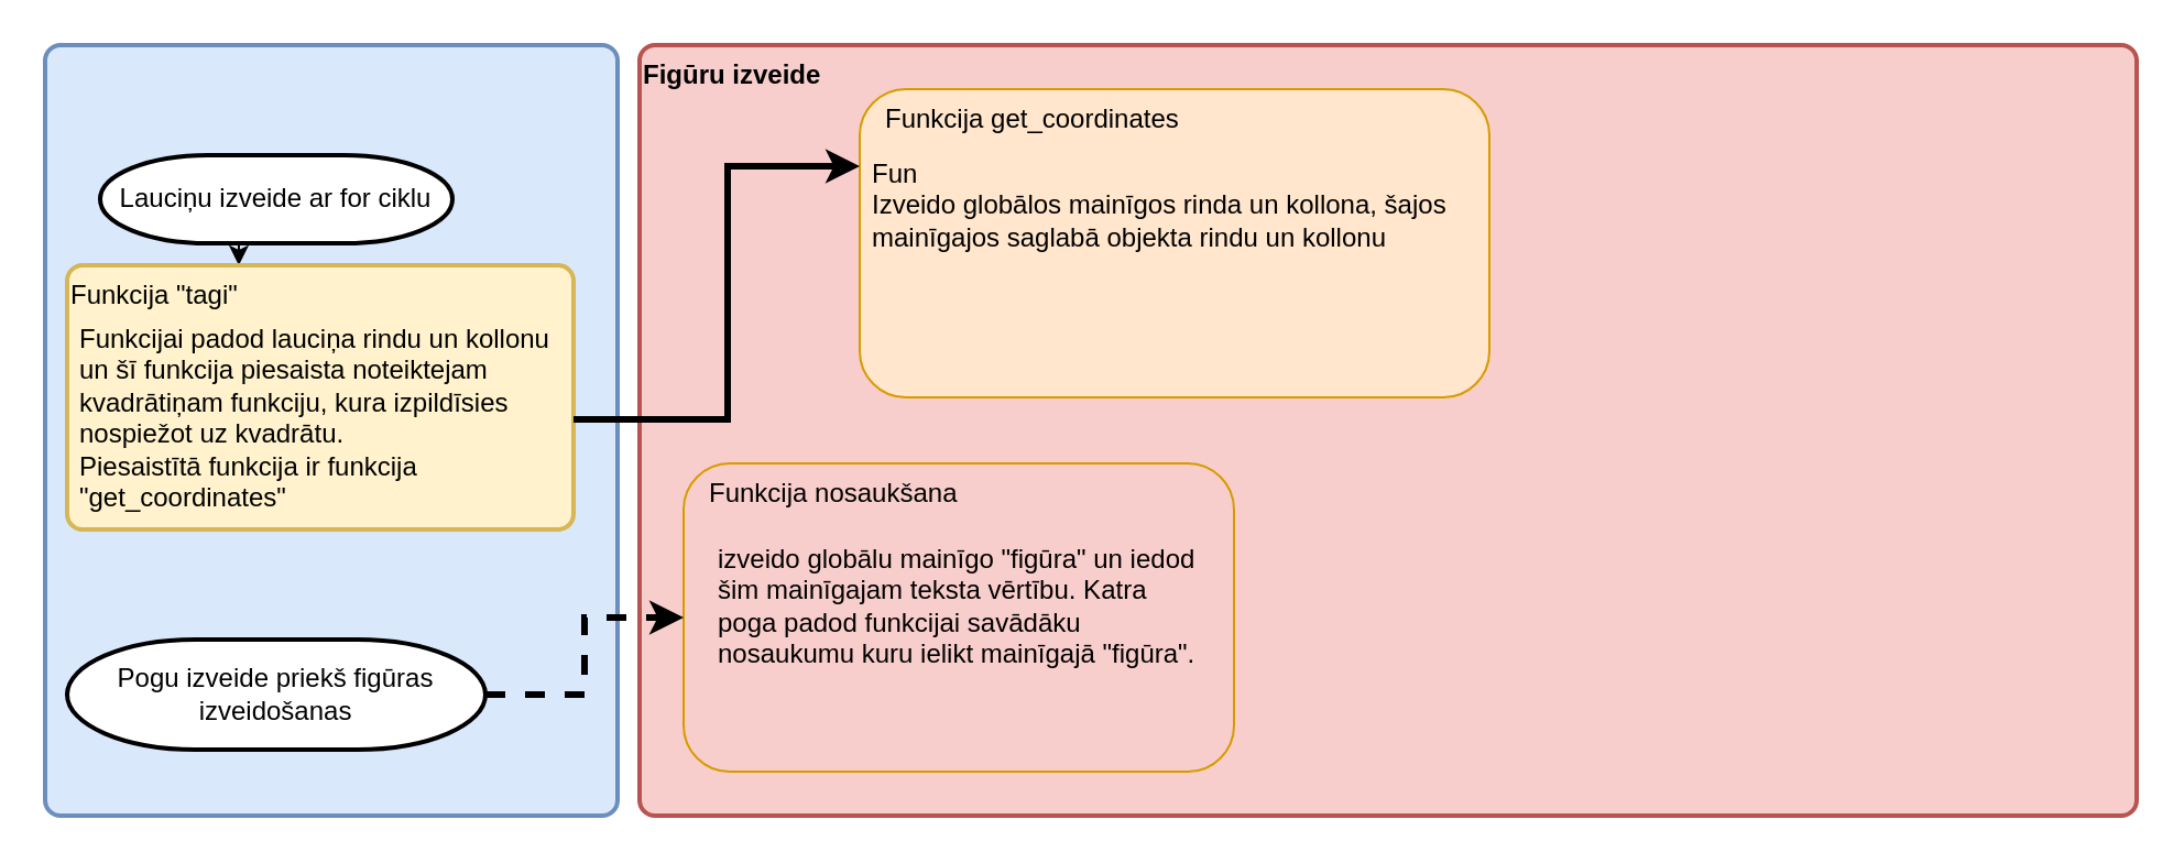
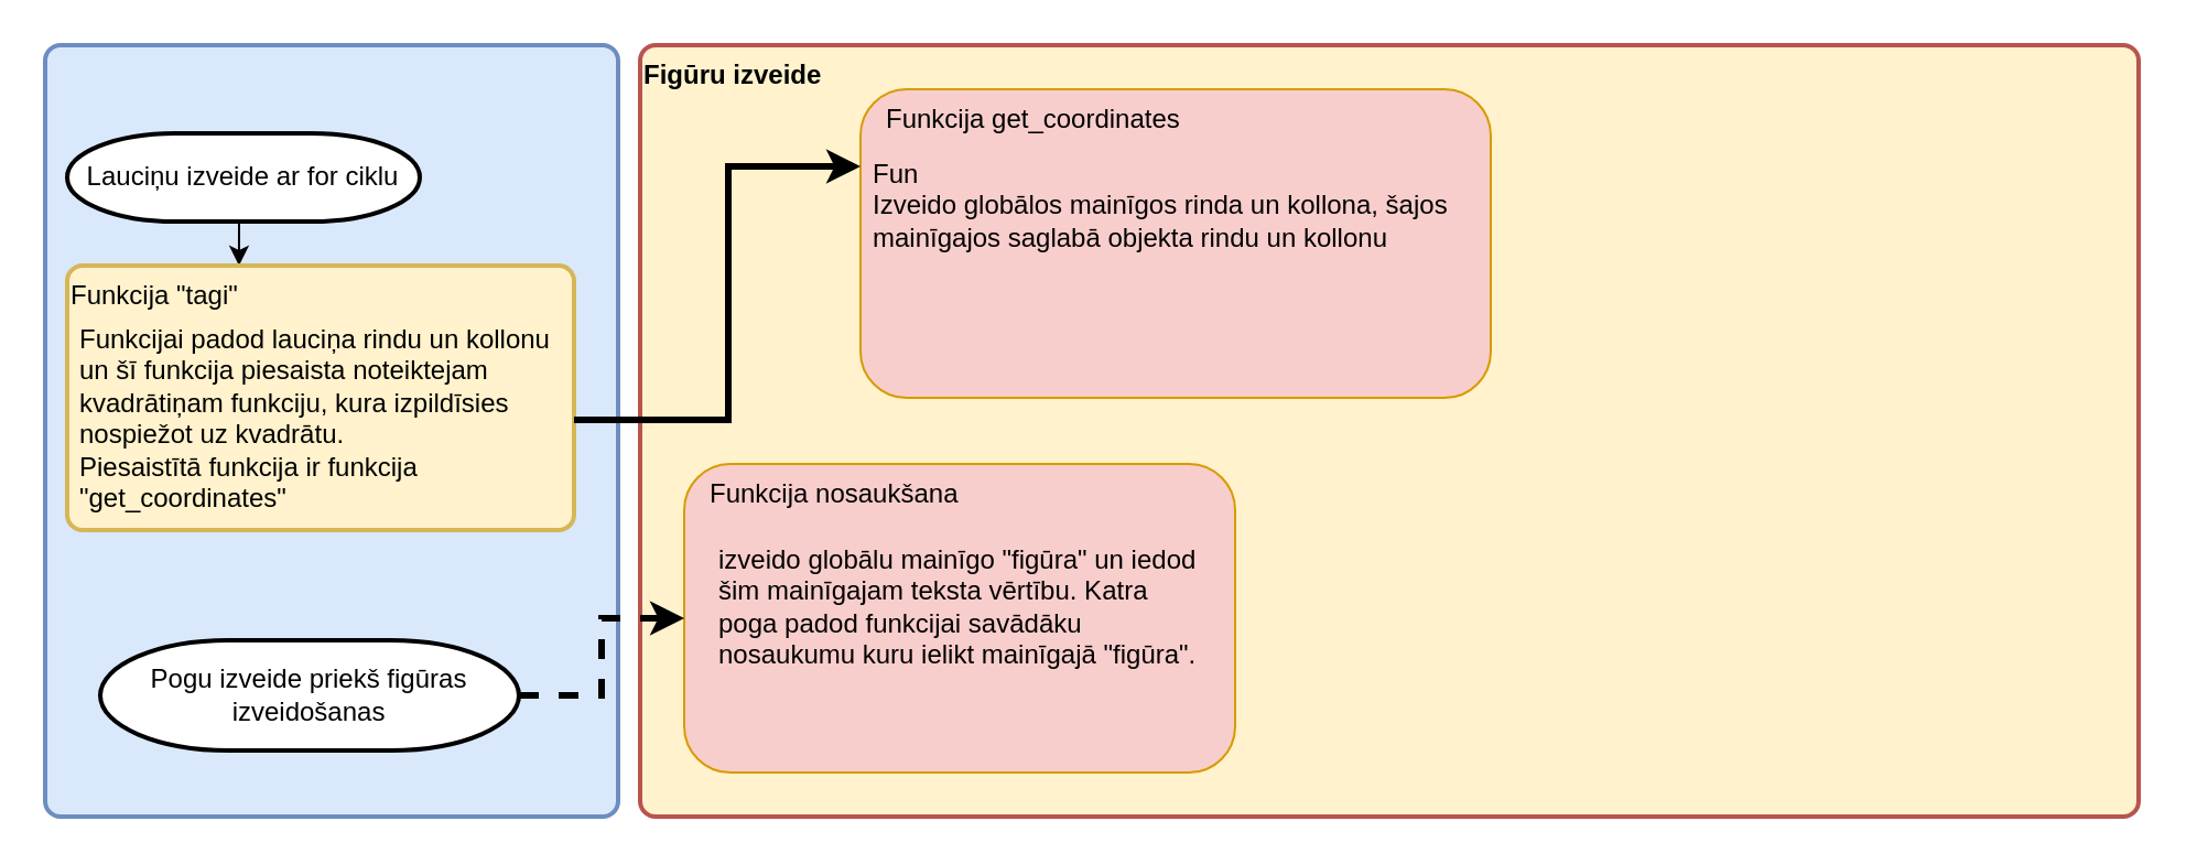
  <mxCell id="0" />
  <mxCell id="1" parent="0" />
  <mxCell id="2" value="" style="rounded=1;whiteSpace=wrap;html=1;absoluteArcSize=1;arcSize=14;strokeWidth=2;fillColor=#dae8fc;strokeColor=#6c8ebf;" parent="1" vertex="1"><mxGeometry x="20" y="20" width="260" height="350" as="geometry" /></mxCell>
  <mxCell id="3" style="edgeStyle=orthogonalEdgeStyle;rounded=0;orthogonalLoop=1;jettySize=auto;html=1;exitX=0.5;exitY=1;exitDx=0;exitDy=0;exitPerimeter=0;entryX=0.339;entryY=0;entryDx=0;entryDy=0;entryPerimeter=0;" parent="1" source="4" target="5" edge="1"><mxGeometry relative="1" as="geometry" /></mxCell>
- <mxCell id="4" value="Lauciņu izveide ar for ciklu" style="strokeWidth=2;html=1;shape=mxgraph.flowchart.terminator;whiteSpace=wrap;" parent="1" vertex="1"><mxGeometry x="45" y="70" width="160" height="40" as="geometry" /></mxCell>
+ <mxCell id="4" value="Lauciņu izveide ar for ciklu" style="strokeWidth=2;html=1;shape=mxgraph.flowchart.terminator;whiteSpace=wrap;" parent="1" vertex="1"><mxGeometry x="30" y="60" width="160" height="40" as="geometry" /></mxCell>
  <mxCell id="5" value="Funkcija &quot;tagi&quot;" style="rounded=1;whiteSpace=wrap;html=1;absoluteArcSize=1;arcSize=14;strokeWidth=2;verticalAlign=top;align=left;fillColor=#fff2cc;strokeColor=#d6b656;" parent="1" vertex="1"><mxGeometry x="30" y="120" width="230" height="120" as="geometry" /></mxCell>
  <mxCell id="6" value="Funkcijai padod lauciņa rindu un kollonu un šī funkcija piesaista noteiktejam kvadrātiņam funkciju, kura izpildīsies nospiežot uz kvadrātu.&#10;Piesaistītā funkcija ir funkcija &quot;get_coordinates&quot;" style="text;strokeColor=none;fillColor=none;spacingLeft=4;spacingRight=4;overflow=hidden;rotatable=0;points=[[0,0.5],[1,0.5]];portConstraint=eastwest;fontSize=12;align=left;verticalAlign=top;whiteSpace=wrap;" parent="1" vertex="1"><mxGeometry x="30" y="140" width="230" height="100" as="geometry" /></mxCell>
- <mxCell id="7" value="Pogu izveide priekš figūras izveidošanas" style="strokeWidth=2;html=1;shape=mxgraph.flowchart.terminator;whiteSpace=wrap;" parent="1" vertex="1"><mxGeometry x="30" y="290" width="190" height="50" as="geometry" /></mxCell>
- <mxCell id="8" value="&lt;b&gt;Figūru izveide&lt;/b&gt;" style="rounded=1;whiteSpace=wrap;html=1;absoluteArcSize=1;arcSize=14;strokeWidth=2;align=left;verticalAlign=top;fillColor=#f8cecc;strokeColor=#b85450;" parent="1" vertex="1"><mxGeometry x="290" y="20" width="680" height="350" as="geometry" /></mxCell>
- <mxCell id="9" value="&amp;nbsp; &amp;nbsp;Funkcija get_coordinates" style="rounded=1;whiteSpace=wrap;html=1;align=left;verticalAlign=top;fillColor=#ffe6cc;strokeColor=#d79b00;" parent="1" vertex="1"><mxGeometry x="390" y="40" width="286" height="140" as="geometry" /></mxCell>
+ <mxCell id="7" value="Pogu izveide priekš figūras izveidošanas" style="strokeWidth=2;html=1;shape=mxgraph.flowchart.terminator;whiteSpace=wrap;" parent="1" vertex="1"><mxGeometry x="45" y="290" width="190" height="50" as="geometry" /></mxCell>
+ <mxCell id="8" value="&lt;b&gt;Figūru izveide&lt;/b&gt;" style="rounded=1;whiteSpace=wrap;html=1;absoluteArcSize=1;arcSize=14;strokeWidth=2;align=left;verticalAlign=top;fillColor=#fff2cc;strokeColor=#b85450;" parent="1" vertex="1"><mxGeometry x="290" y="20" width="680" height="350" as="geometry" /></mxCell>
+ <mxCell id="9" value="&amp;nbsp; &amp;nbsp;Funkcija get_coordinates" style="rounded=1;whiteSpace=wrap;html=1;align=left;verticalAlign=top;fillColor=#f8cecc;strokeColor=#d79b00;" parent="1" vertex="1"><mxGeometry x="390" y="40" width="286" height="140" as="geometry" /></mxCell>
  <mxCell id="10" value="&amp;nbsp; &amp;nbsp;Funkcija nosaukšana&amp;nbsp;" style="rounded=1;whiteSpace=wrap;html=1;align=left;verticalAlign=top;fillColor=#f8cecc;strokeColor=#d79b00;" parent="1" vertex="1"><mxGeometry x="310" y="210" width="250" height="140" as="geometry" /></mxCell>
  <mxCell id="11" style="edgeStyle=orthogonalEdgeStyle;rounded=0;orthogonalLoop=1;jettySize=auto;html=1;exitX=1;exitY=0.5;exitDx=0;exitDy=0;exitPerimeter=0;entryX=0;entryY=0.5;entryDx=0;entryDy=0;strokeWidth=3;dashed=1;" parent="1" source="7" target="10" edge="1"><mxGeometry relative="1" as="geometry" /></mxCell>
  <mxCell id="12" value="izveido globālu mainīgo &quot;figūra&quot; un iedod šim mainīgajam teksta vērtību. Katra poga padod funkcijai savādāku nosaukumu kuru ielikt mainīgajā &quot;figūra&quot;. " style="text;strokeColor=none;fillColor=none;spacingLeft=4;spacingRight=4;overflow=hidden;rotatable=0;points=[[0,0.5],[1,0.5]];portConstraint=eastwest;fontSize=12;align=left;verticalAlign=top;whiteSpace=wrap;" parent="1" vertex="1"><mxGeometry x="320" y="240" width="230" height="100" as="geometry" /></mxCell>
  <mxCell id="13" style="edgeStyle=orthogonalEdgeStyle;rounded=0;orthogonalLoop=1;jettySize=auto;html=1;exitX=1;exitY=0.5;exitDx=0;exitDy=0;entryX=0;entryY=0.25;entryDx=0;entryDy=0;strokeWidth=3;" parent="1" source="6" target="9" edge="1"><mxGeometry relative="1" as="geometry"><Array as="points"><mxPoint x="330" y="190" /><mxPoint x="330" y="75" /></Array></mxGeometry></mxCell>
  <mxCell id="14" value="Fun&#10;Izveido globālos mainīgos rinda un kollona, šajos mainīgajos saglabā objekta rindu un kollonu" style="text;strokeColor=none;fillColor=none;spacingLeft=4;spacingRight=4;overflow=hidden;rotatable=0;points=[[0,0.5],[1,0.5]];portConstraint=eastwest;fontSize=12;align=left;verticalAlign=top;whiteSpace=wrap;" parent="1" vertex="1"><mxGeometry x="390" y="65" width="280" height="105" as="geometry" /></mxCell>
